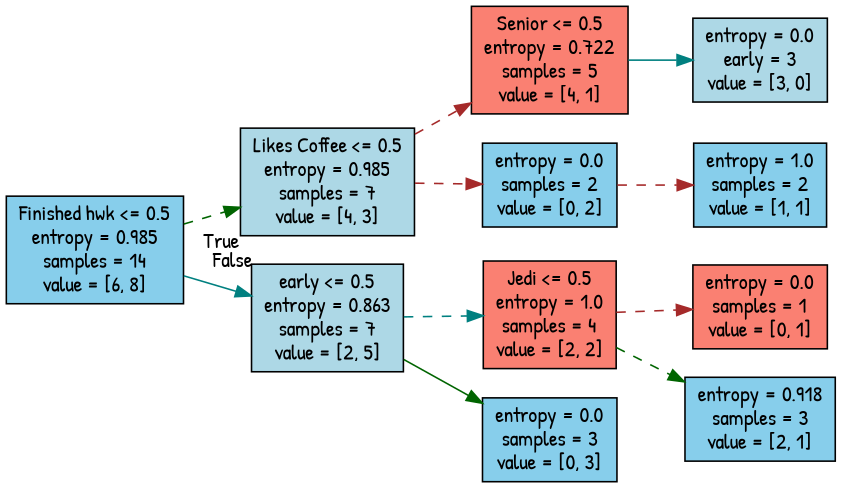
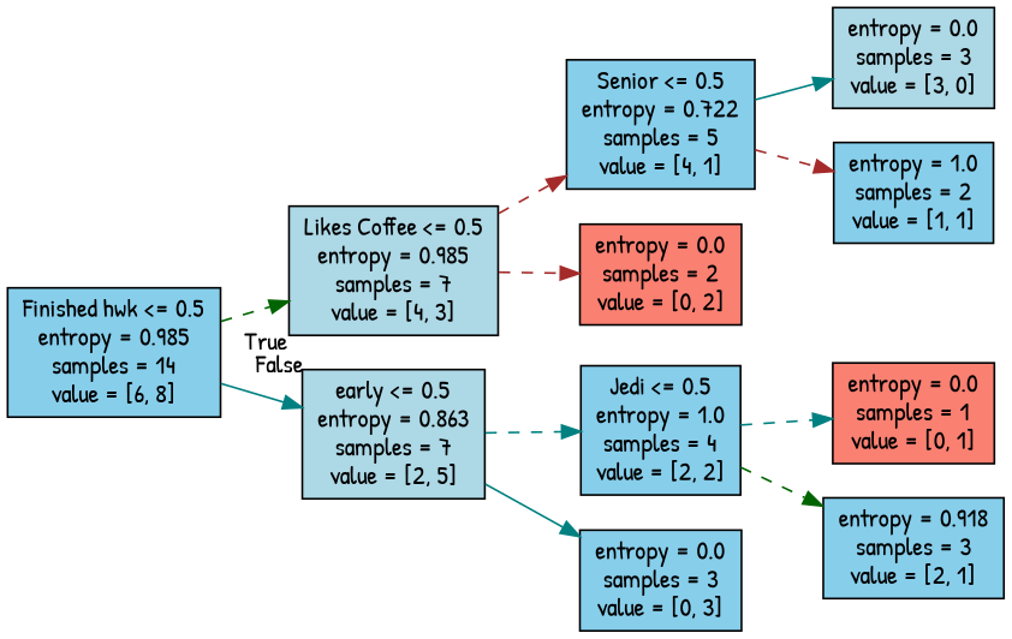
  digraph {
    fontname="Patrick Hand"
    rankdir=LR
    node [fillcolor=skyblue fontname="Patrick Hand" shape=box style=filled]
    edge [color=brown fontname="Patrick Hand" style=dashed]
    n1 [label="Finished hwk <= 0.5\nentropy = 0.985\nsamples = 14\nvalue = [6, 8]"]
    n2 [fillcolor=lightblue label="Likes Coffee <= 0.5\nentropy = 0.985\nsamples = 7\nvalue = [4, 3]"]
    n3 [fillcolor=lightblue label="early <= 0.5\nentropy = 0.863\nsamples = 7\nvalue = [2, 5]"]
-   n4 [fillcolor=salmon label="Senior <= 0.5\nentropy = 0.722\nsamples = 5\nvalue = [4, 1]"]
-   n5 [label="entropy = 0.0\nsamples = 2\nvalue = [0, 2]"]
-   n6 [fillcolor=salmon label="Jedi <= 0.5\nentropy = 1.0\nsamples = 4\nvalue = [2, 2]"]
+   n4 [label="Senior <= 0.5\nentropy = 0.722\nsamples = 5\nvalue = [4, 1]"]
+   n5 [fillcolor=salmon label="entropy = 0.0\nsamples = 2\nvalue = [0, 2]"]
+   n6 [label="Jedi <= 0.5\nentropy = 1.0\nsamples = 4\nvalue = [2, 2]"]
    n7 [label="entropy = 0.0\nsamples = 3\nvalue = [0, 3]"]
-   n8 [fillcolor=lightblue label="entropy = 0.0\nearly = 3\nvalue = [3, 0]"]
+   n8 [fillcolor=lightblue label="entropy = 0.0\nsamples = 3\nvalue = [3, 0]"]
    n9 [label="entropy = 1.0\nsamples = 2\nvalue = [1, 1]"]
    n10 [fillcolor=salmon label="entropy = 0.0\nsamples = 1\nvalue = [0, 1]"]
    n11 [label="entropy = 0.918\nsamples = 3\nvalue = [2, 1]"]
    n1 -> n2 [color=darkgreen headlabel=True labelangle=45 labeldistance=2.5]
    n1 -> n3 [color=teal headlabel=False labelangle=-45 labeldistance=2.5 style=solid]
    n2 -> n4
    n2 -> n5
    n3 -> n6 [color=teal]
-   n3 -> n7 [color=darkgreen style=solid]
+   n3 -> n7 [color=teal style=solid]
    n4 -> n8 [color=teal style=solid]
-   n5 -> n9
-   n6 -> n10
+   n4 -> n9
+   n6 -> n10 [color=teal]
    n6 -> n11 [color=darkgreen]
  }
